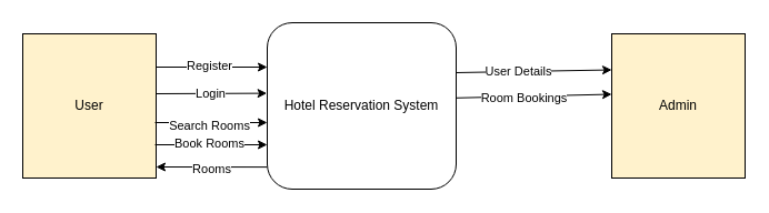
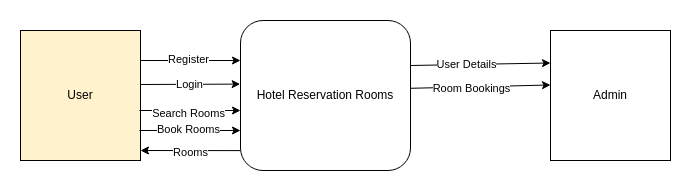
  <mxCell id="0" />
  <mxCell id="1" parent="0" />
  <mxCell id="2" value="User" style="rounded=0;whiteSpace=wrap;html=1;fillColor=#fff2cc;" vertex="1" parent="1"><mxGeometry x="20" y="30" width="120" height="130" as="geometry" /></mxCell>
- <mxCell id="3" value="Admin" style="rounded=0;whiteSpace=wrap;html=1;fillColor=#fff2cc;" vertex="1" parent="1"><mxGeometry x="550" y="30" width="120" height="130" as="geometry" /></mxCell>
+ <mxCell id="3" value="Admin" style="rounded=0;whiteSpace=wrap;html=1;" vertex="1" parent="1"><mxGeometry x="550" y="30" width="120" height="130" as="geometry" /></mxCell>
  <mxCell id="4" value="" style="endArrow=classic;html=1;rounded=0;exitX=1;exitY=0.25;exitDx=0;exitDy=0;" edge="1" parent="1" source="2"><mxGeometry width="50" height="50" relative="1" as="geometry"><mxPoint x="150" y="250" as="sourcePoint" /><mxPoint x="240" y="60" as="targetPoint" /><Array as="points"><mxPoint x="140" y="60" /></Array></mxGeometry></mxCell>
  <mxCell id="5" value="Register" style="edgeLabel;html=1;align=center;verticalAlign=middle;resizable=0;points=[];" vertex="1" connectable="0" parent="4"><mxGeometry x="-0.024" y="2" relative="1" as="geometry"><mxPoint as="offset" /></mxGeometry></mxCell>
  <mxCell id="6" value="" style="endArrow=classic;html=1;rounded=0;entryX=-0.002;entryY=0.424;entryDx=0;entryDy=0;entryPerimeter=0;" edge="1" parent="1" target="18"><mxGeometry width="50" height="50" relative="1" as="geometry"><mxPoint x="140" y="84" as="sourcePoint" /><mxPoint x="241.7" y="83.76" as="targetPoint" /><Array as="points"><mxPoint x="140" y="84" /></Array></mxGeometry></mxCell>
  <mxCell id="7" value="Login" style="edgeLabel;html=1;align=center;verticalAlign=middle;resizable=0;points=[];" vertex="1" connectable="0" parent="6"><mxGeometry x="-0.02" relative="1" as="geometry"><mxPoint as="offset" /></mxGeometry></mxCell>
  <mxCell id="8" value="" style="endArrow=classic;html=1;rounded=0;exitX=0.992;exitY=0.456;exitDx=0;exitDy=0;entryX=0;entryY=0.5;entryDx=0;entryDy=0;exitPerimeter=0;" edge="1" parent="1"><mxGeometry width="50" height="50" relative="1" as="geometry"><mxPoint x="139" y="110" as="sourcePoint" /><mxPoint x="240" y="110" as="targetPoint" /></mxGeometry></mxCell>
  <mxCell id="9" value="Search Rooms" style="edgeLabel;html=1;align=center;verticalAlign=middle;resizable=0;points=[];" vertex="1" connectable="0" parent="8"><mxGeometry x="-0.053" y="-2" relative="1" as="geometry"><mxPoint as="offset" /></mxGeometry></mxCell>
  <mxCell id="10" value="" style="endArrow=classic;html=1;rounded=0;exitX=0.992;exitY=0.456;exitDx=0;exitDy=0;entryX=0;entryY=0.5;entryDx=0;entryDy=0;exitPerimeter=0;" edge="1" parent="1"><mxGeometry width="50" height="50" relative="1" as="geometry"><mxPoint x="139" y="130" as="sourcePoint" /><mxPoint x="240" y="130" as="targetPoint" /></mxGeometry></mxCell>
  <mxCell id="11" value="Book Rooms" style="edgeLabel;html=1;align=center;verticalAlign=middle;resizable=0;points=[];" vertex="1" connectable="0" parent="10"><mxGeometry x="-0.053" y="2" relative="1" as="geometry"><mxPoint as="offset" /></mxGeometry></mxCell>
  <mxCell id="12" value="" style="endArrow=classic;html=1;rounded=0;exitX=-0.001;exitY=0.858;exitDx=0;exitDy=0;exitPerimeter=0;" edge="1" parent="1"><mxGeometry width="50" height="50" relative="1" as="geometry"><mxPoint x="239.83" y="150.12" as="sourcePoint" /><mxPoint x="140" y="150" as="targetPoint" /></mxGeometry></mxCell>
  <mxCell id="13" value="Rooms" style="edgeLabel;html=1;align=center;verticalAlign=middle;resizable=0;points=[];" vertex="1" connectable="0" parent="12"><mxGeometry x="0.003" y="1" relative="1" as="geometry"><mxPoint as="offset" /></mxGeometry></mxCell>
  <mxCell id="14" value="" style="endArrow=classic;html=1;rounded=0;exitX=1;exitY=0.25;exitDx=0;exitDy=0;entryX=0;entryY=0.25;entryDx=0;entryDy=0;" edge="1" parent="1" target="3"><mxGeometry width="50" height="50" relative="1" as="geometry"><mxPoint x="410" y="65" as="sourcePoint" /><mxPoint x="559.4" y="72.77" as="targetPoint" /></mxGeometry></mxCell>
  <mxCell id="15" value="User Details" style="edgeLabel;html=1;align=center;verticalAlign=middle;resizable=0;points=[];" vertex="1" connectable="0" parent="14"><mxGeometry x="-0.203" y="1" relative="1" as="geometry"><mxPoint as="offset" /></mxGeometry></mxCell>
  <mxCell id="16" value="" style="endArrow=classic;html=1;rounded=0;exitX=0.998;exitY=0.452;exitDx=0;exitDy=0;entryX=-0.005;entryY=0.329;entryDx=0;entryDy=0;entryPerimeter=0;exitPerimeter=0;" edge="1" parent="1" source="18"><mxGeometry width="50" height="50" relative="1" as="geometry"><mxPoint x="411" y="85.5" as="sourcePoint" /><mxPoint x="550" y="84.5" as="targetPoint" /></mxGeometry></mxCell>
  <mxCell id="17" value="Room Bookings" style="edgeLabel;html=1;align=center;verticalAlign=middle;resizable=0;points=[];" vertex="1" connectable="0" parent="16"><mxGeometry x="-0.128" y="-1" relative="1" as="geometry"><mxPoint as="offset" /></mxGeometry></mxCell>
- <mxCell id="18" value="Hotel Reservation System" style="rounded=1;whiteSpace=wrap;html=1;" vertex="1" parent="1"><mxGeometry x="240" y="20" width="170" height="150" as="geometry" /></mxCell>
+ <mxCell id="18" value="Hotel Reservation Rooms" style="rounded=1;whiteSpace=wrap;html=1;" vertex="1" parent="1"><mxGeometry x="240" y="20" width="170" height="150" as="geometry" /></mxCell>
